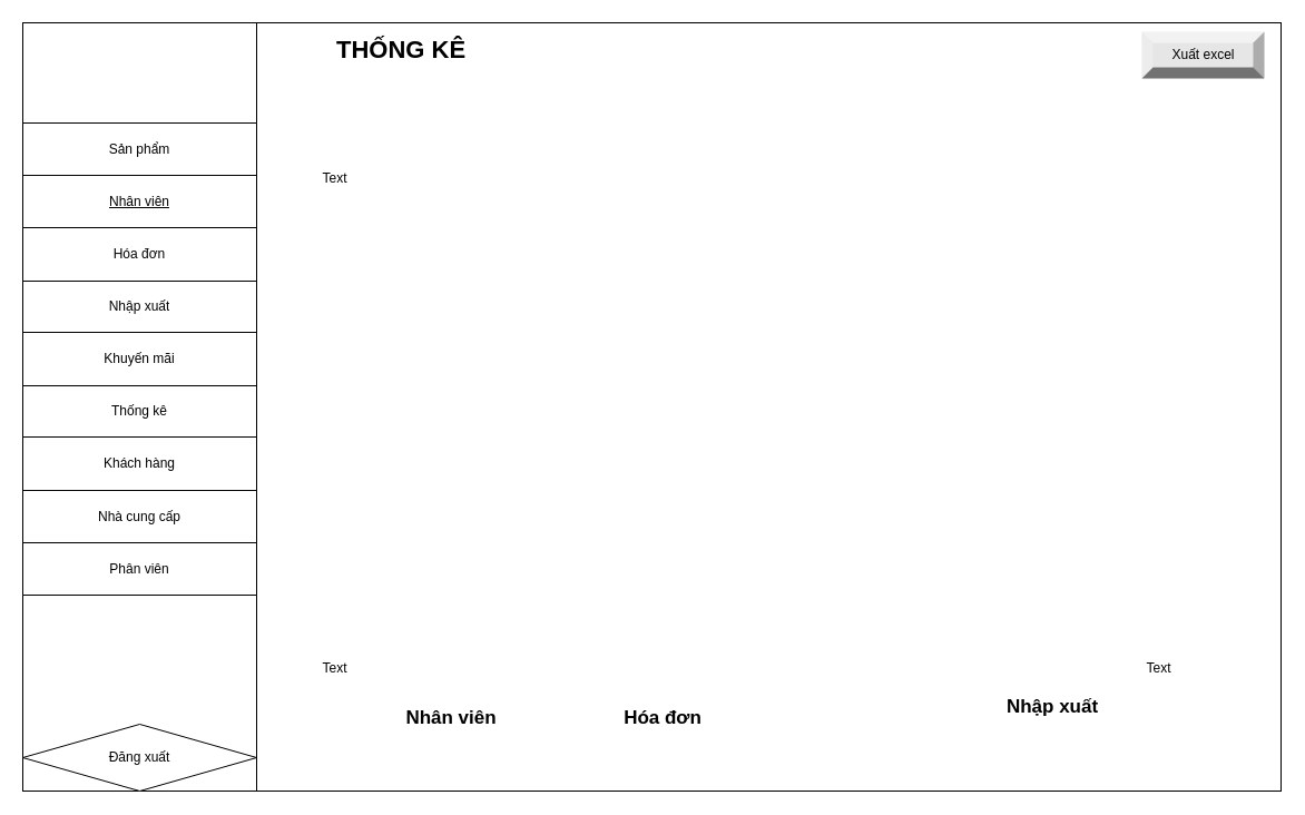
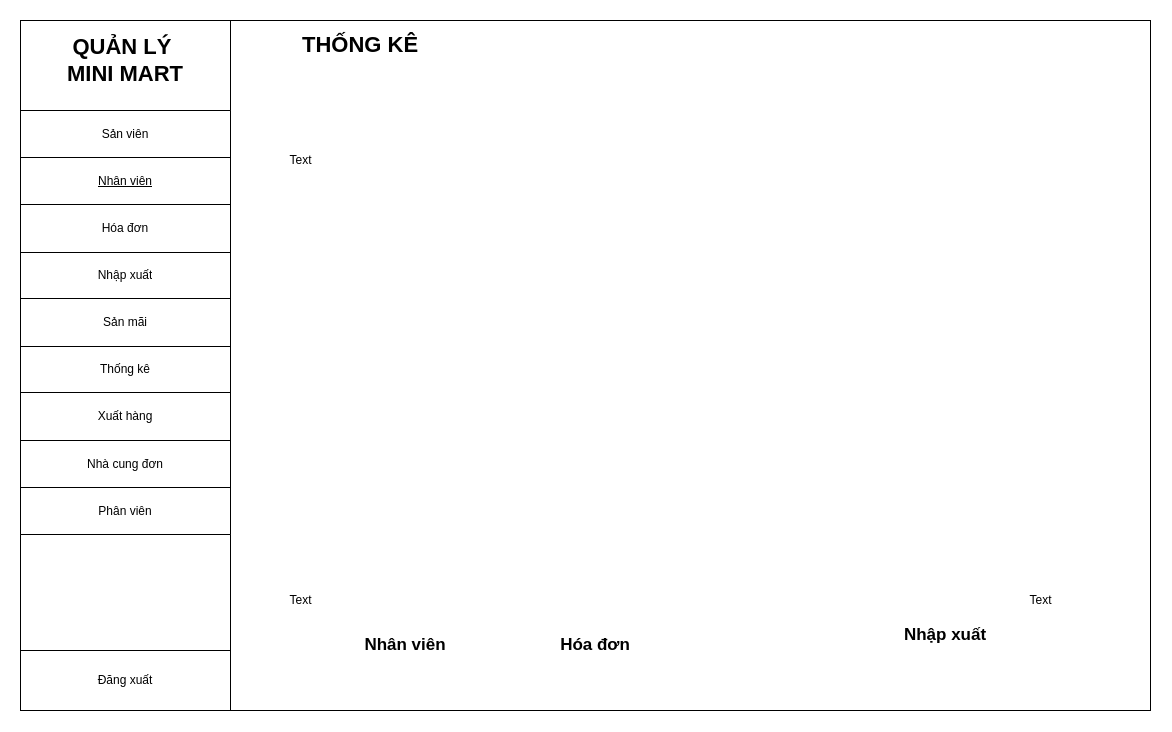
  <mxCell id="0" />
  <mxCell id="1" parent="0" />
  <mxCell id="2" value="" style="rounded=0;whiteSpace=wrap;html=1;" parent="1" vertex="1"><mxGeometry x="20" y="20" width="1130" height="690" as="geometry" /></mxCell>
  <mxCell id="3" value="&lt;span style=&quot;font-size: 22px&quot;&gt;&lt;b&gt;THỐNG KÊ&lt;/b&gt;&lt;/span&gt;" style="text;html=1;strokeColor=none;fillColor=none;align=center;verticalAlign=middle;whiteSpace=wrap;rounded=0;" parent="1" vertex="1"><mxGeometry y="30" width="260" height="30" as="geometry" x="230" /></mxCell>
- <mxCell id="4" value="&lt;span&gt;Xuất excel&lt;/span&gt;" style="labelPosition=center;verticalLabelPosition=middle;align=center;html=1;shape=mxgraph.basic.shaded_button;dx=10;fillColor=#E6E6E6;strokeColor=none;" parent="1" vertex="1"><mxGeometry x="1025" y="28.12" width="110" height="41.88" as="geometry" /></mxCell>
  <mxCell id="5" value="" style="rounded=0;whiteSpace=wrap;html=1;" parent="1" vertex="1"><mxGeometry x="20" y="20" width="210" height="690" as="geometry" /></mxCell>
+ <mxCell id="6" value="&lt;b&gt;&lt;font style=&quot;font-size: 22px&quot;&gt;QUẢN LÝ&amp;nbsp;&lt;br&gt;MINI MART&lt;br&gt;&lt;/font&gt;&lt;/b&gt;" style="text;html=1;strokeColor=none;fillColor=none;align=center;verticalAlign=middle;whiteSpace=wrap;rounded=0;" parent="1" vertex="1"><mxGeometry x="30" y="30" width="190" height="60" as="geometry" /></mxCell>
  <mxCell id="7" value="" style="shape=table;startSize=0;container=1;collapsible=0;childLayout=tableLayout;rounded=0;shadow=0;glass=0;sketch=0;fontSize=12;gradientColor=none;gradientDirection=north;" parent="1" vertex="1"><mxGeometry x="20" y="110" width="210" height="424" as="geometry" /></mxCell>
  <mxCell id="8" value="" style="shape=tableRow;horizontal=0;startSize=0;swimlaneHead=0;swimlaneBody=0;top=0;left=0;bottom=0;right=0;collapsible=0;dropTarget=0;fillColor=none;points=[[0,0.5],[1,0.5]];portConstraint=eastwest;rounded=0;shadow=0;glass=0;sketch=0;fontSize=12;" parent="7" vertex="1"><mxGeometry width="210" height="47" as="geometry" /></mxCell>
- <mxCell id="9" value="Sản phẩm" style="shape=partialRectangle;html=1;whiteSpace=wrap;connectable=0;overflow=hidden;fillColor=none;top=0;left=0;bottom=0;right=0;pointerEvents=1;rounded=0;shadow=0;glass=0;sketch=0;fontSize=12;" parent="8" vertex="1"><mxGeometry width="210" height="47" as="geometry"><mxRectangle width="210" height="47" as="alternateBounds" /></mxGeometry></mxCell>
+ <mxCell id="9" value="Sản viên" style="shape=partialRectangle;html=1;whiteSpace=wrap;connectable=0;overflow=hidden;fillColor=none;top=0;left=0;bottom=0;right=0;pointerEvents=1;rounded=0;shadow=0;glass=0;sketch=0;fontSize=12;" parent="8" vertex="1"><mxGeometry width="210" height="47" as="geometry"><mxRectangle width="210" height="47" as="alternateBounds" /></mxGeometry></mxCell>
  <mxCell id="10" value="" style="shape=tableRow;horizontal=0;startSize=0;swimlaneHead=0;swimlaneBody=0;top=0;left=0;bottom=0;right=0;collapsible=0;dropTarget=0;fillColor=none;points=[[0,0.5],[1,0.5]];portConstraint=eastwest;rounded=0;shadow=0;glass=0;sketch=0;fontSize=12;" parent="7" vertex="1"><mxGeometry y="47" width="210" height="47" as="geometry" /></mxCell>
  <mxCell id="11" value="&lt;span style=&quot;text-decoration-line: underline;&quot;&gt;Nhân viên&lt;/span&gt;" style="shape=partialRectangle;html=1;whiteSpace=wrap;connectable=0;overflow=hidden;fillColor=none;top=0;left=0;bottom=0;right=0;pointerEvents=1;rounded=0;shadow=0;glass=0;sketch=0;fontSize=12;" parent="10" vertex="1"><mxGeometry width="210" height="47" as="geometry"><mxRectangle width="210" height="47" as="alternateBounds" /></mxGeometry></mxCell>
  <mxCell id="12" value="" style="shape=tableRow;horizontal=0;startSize=0;swimlaneHead=0;swimlaneBody=0;top=0;left=0;bottom=0;right=0;collapsible=0;dropTarget=0;fillColor=none;points=[[0,0.5],[1,0.5]];portConstraint=eastwest;rounded=0;shadow=0;glass=0;sketch=0;fontSize=12;" parent="7" vertex="1"><mxGeometry y="94" width="210" height="48" as="geometry" /></mxCell>
  <mxCell id="13" value="&lt;span style=&quot;text-align: left;&quot;&gt;Hóa đơn&lt;/span&gt;" style="shape=partialRectangle;html=1;whiteSpace=wrap;connectable=0;overflow=hidden;fillColor=none;top=0;left=0;bottom=0;right=0;pointerEvents=1;rounded=0;shadow=0;glass=0;sketch=0;fontSize=12;" parent="12" vertex="1"><mxGeometry width="210" height="48" as="geometry"><mxRectangle width="210" height="48" as="alternateBounds" /></mxGeometry></mxCell>
  <mxCell id="14" value="" style="shape=tableRow;horizontal=0;startSize=0;swimlaneHead=0;swimlaneBody=0;top=0;left=0;bottom=0;right=0;collapsible=0;dropTarget=0;fillColor=none;points=[[0,0.5],[1,0.5]];portConstraint=eastwest;rounded=0;shadow=0;glass=0;sketch=0;fontSize=12;" parent="7" vertex="1"><mxGeometry y="142" width="210" height="46" as="geometry" /></mxCell>
  <mxCell id="15" value="Nhập xuất" style="shape=partialRectangle;html=1;whiteSpace=wrap;connectable=0;overflow=hidden;fillColor=none;top=0;left=0;bottom=0;right=0;pointerEvents=1;rounded=0;shadow=0;glass=0;sketch=0;fontSize=12;" parent="14" vertex="1"><mxGeometry width="210" height="46" as="geometry"><mxRectangle width="210" height="46" as="alternateBounds" /></mxGeometry></mxCell>
  <mxCell id="16" value="" style="shape=tableRow;horizontal=0;startSize=0;swimlaneHead=0;swimlaneBody=0;top=0;left=0;bottom=0;right=0;collapsible=0;dropTarget=0;fillColor=none;points=[[0,0.5],[1,0.5]];portConstraint=eastwest;rounded=0;shadow=0;glass=0;sketch=0;fontSize=12;" parent="7" vertex="1"><mxGeometry y="188" width="210" height="48" as="geometry" /></mxCell>
- <mxCell id="17" value="Khuyến mãi" style="shape=partialRectangle;html=1;whiteSpace=wrap;connectable=0;overflow=hidden;fillColor=none;top=0;left=0;bottom=0;right=0;pointerEvents=1;rounded=0;shadow=0;glass=0;sketch=0;fontSize=12;" parent="16" vertex="1"><mxGeometry width="210" height="48" as="geometry"><mxRectangle width="210" height="48" as="alternateBounds" /></mxGeometry></mxCell>
+ <mxCell id="17" value="Sản mãi" style="shape=partialRectangle;html=1;whiteSpace=wrap;connectable=0;overflow=hidden;fillColor=none;top=0;left=0;bottom=0;right=0;pointerEvents=1;rounded=0;shadow=0;glass=0;sketch=0;fontSize=12;" parent="16" vertex="1"><mxGeometry width="210" height="48" as="geometry"><mxRectangle width="210" height="48" as="alternateBounds" /></mxGeometry></mxCell>
  <mxCell id="18" value="" style="shape=tableRow;horizontal=0;startSize=0;swimlaneHead=0;swimlaneBody=0;top=0;left=0;bottom=0;right=0;collapsible=0;dropTarget=0;fillColor=none;points=[[0,0.5],[1,0.5]];portConstraint=eastwest;rounded=0;shadow=0;glass=0;sketch=0;fontSize=12;" parent="7" vertex="1"><mxGeometry y="236" width="210" height="46" as="geometry" /></mxCell>
  <mxCell id="19" value="&lt;span style=&quot;text-align: left;&quot;&gt;Thống kê&lt;/span&gt;" style="shape=partialRectangle;html=1;whiteSpace=wrap;connectable=0;overflow=hidden;fillColor=none;top=0;left=0;bottom=0;right=0;pointerEvents=1;rounded=0;shadow=0;glass=0;sketch=0;fontSize=12;" parent="18" vertex="1"><mxGeometry width="210" height="46" as="geometry"><mxRectangle width="210" height="46" as="alternateBounds" /></mxGeometry></mxCell>
  <mxCell id="20" value="" style="shape=tableRow;horizontal=0;startSize=0;swimlaneHead=0;swimlaneBody=0;top=0;left=0;bottom=0;right=0;collapsible=0;dropTarget=0;fillColor=none;points=[[0,0.5],[1,0.5]];portConstraint=eastwest;rounded=0;shadow=0;glass=0;sketch=0;fontSize=12;" parent="7" vertex="1"><mxGeometry y="282" width="210" height="48" as="geometry" /></mxCell>
- <mxCell id="21" value="&lt;span style=&quot;text-align: left;&quot;&gt;Khách hàng&lt;/span&gt;" style="shape=partialRectangle;html=1;whiteSpace=wrap;connectable=0;overflow=hidden;fillColor=none;top=0;left=0;bottom=0;right=0;pointerEvents=1;rounded=0;shadow=0;glass=0;sketch=0;fontSize=12;" parent="20" vertex="1"><mxGeometry width="210" height="48" as="geometry"><mxRectangle width="210" height="48" as="alternateBounds" /></mxGeometry></mxCell>
+ <mxCell id="21" value="&lt;span style=&quot;text-align: left;&quot;&gt;Xuất hàng&lt;/span&gt;" style="shape=partialRectangle;html=1;whiteSpace=wrap;connectable=0;overflow=hidden;fillColor=none;top=0;left=0;bottom=0;right=0;pointerEvents=1;rounded=0;shadow=0;glass=0;sketch=0;fontSize=12;" parent="20" vertex="1"><mxGeometry width="210" height="48" as="geometry"><mxRectangle width="210" height="48" as="alternateBounds" /></mxGeometry></mxCell>
  <mxCell id="22" value="" style="shape=tableRow;horizontal=0;startSize=0;swimlaneHead=0;swimlaneBody=0;top=0;left=0;bottom=0;right=0;collapsible=0;dropTarget=0;fillColor=none;points=[[0,0.5],[1,0.5]];portConstraint=eastwest;rounded=0;shadow=0;glass=0;sketch=0;fontSize=12;" parent="7" vertex="1"><mxGeometry y="330" width="210" height="47" as="geometry" /></mxCell>
- <mxCell id="23" value="&lt;span style=&quot;text-align: left;&quot;&gt;Nhà cung cấp&lt;/span&gt;" style="shape=partialRectangle;html=1;whiteSpace=wrap;connectable=0;overflow=hidden;fillColor=none;top=0;left=0;bottom=0;right=0;pointerEvents=1;rounded=0;shadow=0;glass=0;sketch=0;fontSize=12;" parent="22" vertex="1"><mxGeometry width="210" height="47" as="geometry"><mxRectangle width="210" height="47" as="alternateBounds" /></mxGeometry></mxCell>
+ <mxCell id="23" value="&lt;span style=&quot;text-align: left;&quot;&gt;Nhà cung đơn&lt;/span&gt;" style="shape=partialRectangle;html=1;whiteSpace=wrap;connectable=0;overflow=hidden;fillColor=none;top=0;left=0;bottom=0;right=0;pointerEvents=1;rounded=0;shadow=0;glass=0;sketch=0;fontSize=12;" parent="22" vertex="1"><mxGeometry width="210" height="47" as="geometry"><mxRectangle width="210" height="47" as="alternateBounds" /></mxGeometry></mxCell>
  <mxCell id="24" value="" style="shape=tableRow;horizontal=0;startSize=0;swimlaneHead=0;swimlaneBody=0;top=0;left=0;bottom=0;right=0;collapsible=0;dropTarget=0;fillColor=none;points=[[0,0.5],[1,0.5]];portConstraint=eastwest;rounded=0;shadow=0;glass=0;sketch=0;fontSize=12;" parent="7" vertex="1"><mxGeometry y="377" width="210" height="47" as="geometry" /></mxCell>
  <mxCell id="25" value="&lt;span style=&quot;text-align: left;&quot;&gt;Phân viên&lt;/span&gt;" style="shape=partialRectangle;html=1;whiteSpace=wrap;connectable=0;overflow=hidden;fillColor=none;top=0;left=0;bottom=0;right=0;pointerEvents=1;rounded=0;shadow=0;glass=0;sketch=0;fontSize=12;" parent="24" vertex="1"><mxGeometry width="210" height="47" as="geometry"><mxRectangle width="210" height="47" as="alternateBounds" /></mxGeometry></mxCell>
- <mxCell id="26" value="Đăng xuất" style="rhombus;whiteSpace=wrap;html=1;shadow=0;glass=0;sketch=0;fontSize=12;gradientColor=none;gradientDirection=north;" parent="1" vertex="1"><mxGeometry x="20" y="650" width="210" height="60" as="geometry" /></mxCell>
+ <mxCell id="26" value="Đăng xuất" style="rounded=0;whiteSpace=wrap;html=1;shadow=0;glass=0;sketch=0;fontSize=12;gradientColor=none;gradientDirection=north;" parent="1" vertex="1"><mxGeometry x="20" y="650" width="210" height="60" as="geometry" /></mxCell>
  <mxCell id="27" value="&lt;span style=&quot;font-size: 17px&quot;&gt;&lt;b&gt;Nhân viên&lt;/b&gt;&lt;/span&gt;" style="text;html=1;strokeColor=none;fillColor=none;align=center;verticalAlign=middle;whiteSpace=wrap;rounded=0;" vertex="1" parent="1"><mxGeometry x="330" y="630" width="150" height="30" as="geometry" /></mxCell>
  <mxCell id="28" value="&lt;span style=&quot;font-size: 17px&quot;&gt;&lt;b&gt;Hóa đơn&lt;/b&gt;&lt;/span&gt;" style="text;html=1;strokeColor=none;fillColor=none;align=center;verticalAlign=middle;whiteSpace=wrap;rounded=0;" vertex="1" parent="1"><mxGeometry x="520" y="630" width="150" height="30" as="geometry" /></mxCell>
  <mxCell id="29" value="&lt;span style=&quot;font-size: 17px&quot;&gt;&lt;b&gt;Nhập xuất&lt;/b&gt;&lt;/span&gt;" style="text;html=1;strokeColor=none;fillColor=none;align=center;verticalAlign=middle;whiteSpace=wrap;rounded=0;" vertex="1" parent="1"><mxGeometry x="870" y="620" width="150" height="30" as="geometry" /></mxCell>
  <mxCell id="30" value="Text" style="text;html=1;align=center;verticalAlign=middle;resizable=0;points=[];autosize=1;strokeColor=none;fillColor=none;" vertex="1" parent="1"><mxGeometry x="280" y="590" width="40" height="20" as="geometry" /></mxCell>
  <mxCell id="31" value="Text" style="text;html=1;align=center;verticalAlign=middle;resizable=0;points=[];autosize=1;strokeColor=none;fillColor=none;" vertex="1" parent="1"><mxGeometry x="280" y="150" width="40" height="20" as="geometry" /></mxCell>
  <mxCell id="32" value="Text" style="text;html=1;align=center;verticalAlign=middle;resizable=0;points=[];autosize=1;strokeColor=none;fillColor=none;" vertex="1" parent="1"><mxGeometry x="1020" y="590" width="40" height="20" as="geometry" /></mxCell>
